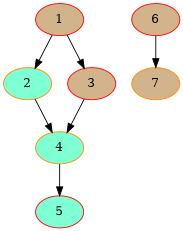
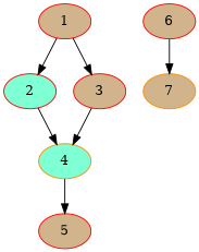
  digraph {
    node [color=red fillcolor=tan style=filled]
-   2 [color=darkorange fillcolor=aquamarine]
+   2 [fillcolor=aquamarine]
    1
    3
    4 [color=darkorange fillcolor=aquamarine]
-   5 [fillcolor=aquamarine]
+   5
    7 [color=darkorange]
    6
    2 -> 4
    1 -> 2
    1 -> 3
    3 -> 4
    4 -> 5
    6 -> 7
  }
